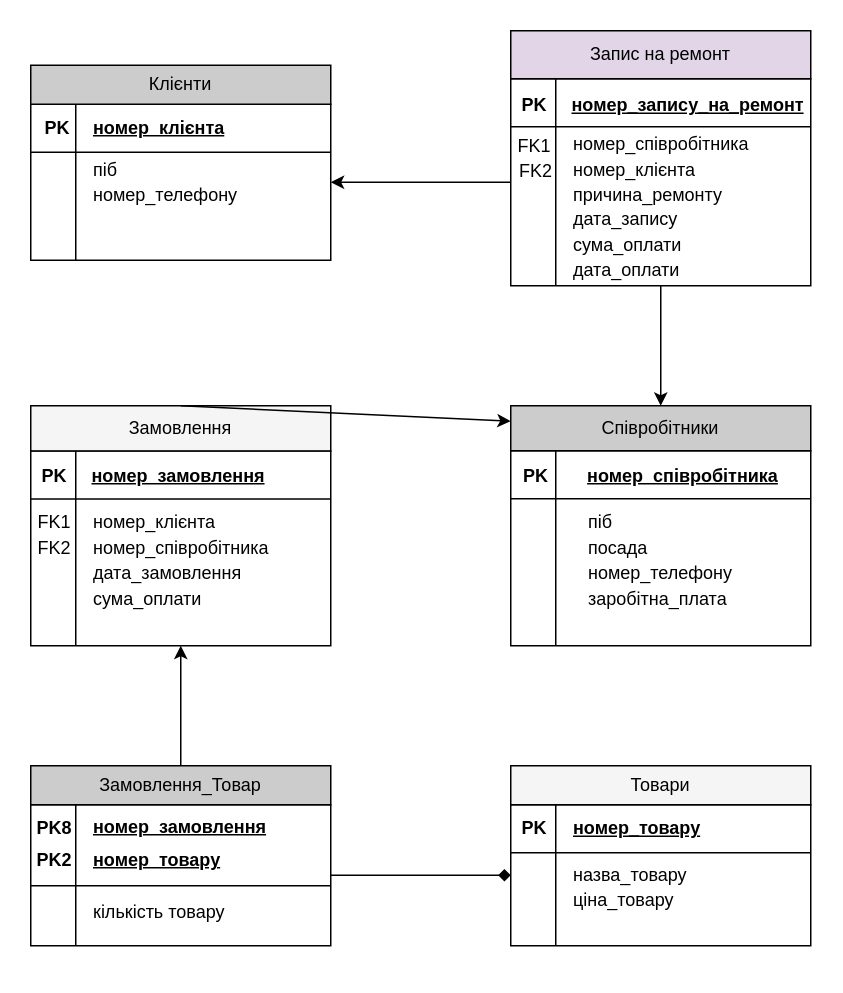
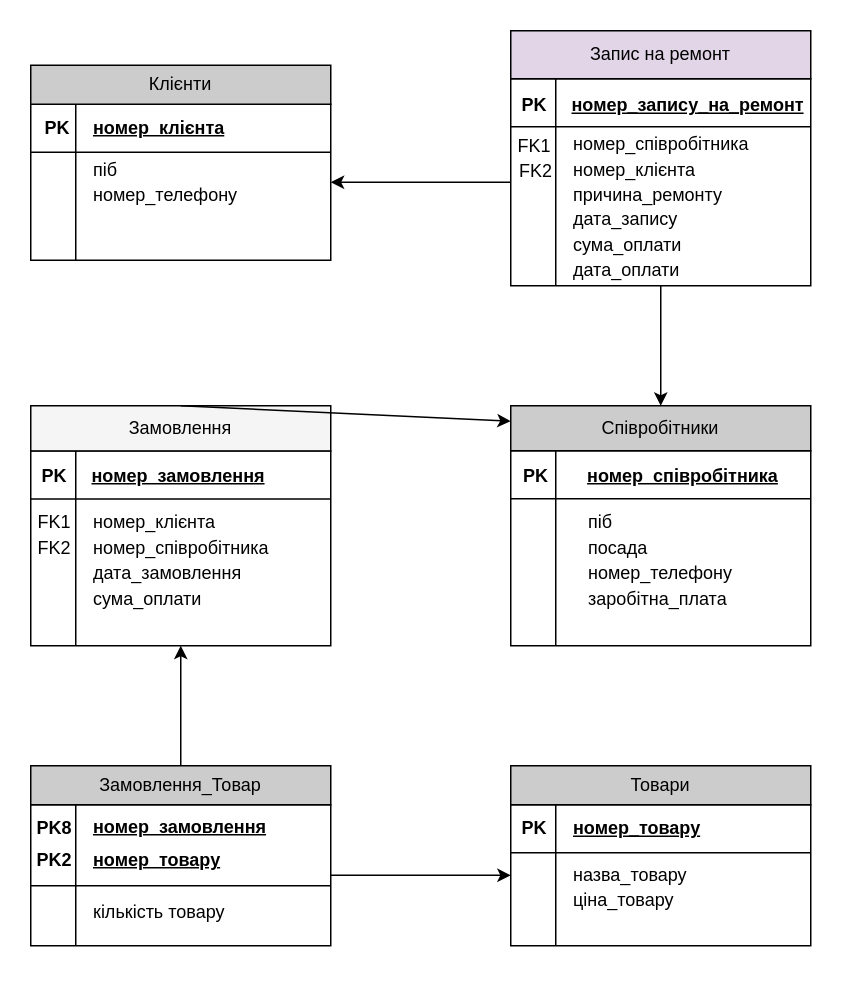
  <mxCell id="0" />
  <mxCell id="1" parent="0" />
  <mxCell id="2" value="" style="group" parent="1" vertex="1" connectable="0"><mxGeometry x="340" y="270" width="200" height="160" as="geometry" /></mxCell>
  <mxCell id="3" value="&lt;div style=&quot;line-height: 140%;&quot;&gt;&lt;div style=&quot;text-align: left;&quot;&gt;&lt;br&gt;&lt;/div&gt;&lt;div style=&quot;text-align: left;&quot;&gt;&lt;span style=&quot;background-color: transparent; color: light-dark(rgb(0, 0, 0), rgb(255, 255, 255));&quot;&gt;піб&lt;/span&gt;&lt;/div&gt;&lt;div style=&quot;text-align: left;&quot;&gt;посада&lt;/div&gt;&lt;div style=&quot;text-align: left;&quot;&gt;номер_телефону&lt;/div&gt;&lt;div style=&quot;text-align: left;&quot;&gt;заробітна_плата&lt;/div&gt;&lt;/div&gt;" style="shape=internalStorage;whiteSpace=wrap;html=1;backgroundOutline=1;dx=30;dy=32;" parent="2" vertex="1"><mxGeometry y="30" width="200" height="130" as="geometry" /></mxCell>
  <mxCell id="4" value="Співробітники" style="rounded=0;whiteSpace=wrap;html=1;fillColor=#CCCCCC;" parent="2" vertex="1"><mxGeometry width="200" height="30" as="geometry" /></mxCell>
  <mxCell id="5" value="&lt;b style=&quot;&quot;&gt;&lt;u&gt;номер_співробітника&lt;/u&gt;&lt;/b&gt;" style="text;html=1;align=center;verticalAlign=middle;whiteSpace=wrap;rounded=0;" parent="2" vertex="1"><mxGeometry x="37.333" y="26.857" width="155.556" height="40.907" as="geometry" /></mxCell>
  <mxCell id="6" value="&lt;b&gt;PK&lt;/b&gt;" style="text;html=1;align=center;verticalAlign=middle;whiteSpace=wrap;rounded=0;" parent="2" vertex="1"><mxGeometry x="4.556" y="26.857" width="24.444" height="40.907" as="geometry" /></mxCell>
  <mxCell id="7" value="" style="group" parent="1" vertex="1" connectable="0"><mxGeometry x="340" y="20" width="200" height="170" as="geometry" /></mxCell>
  <mxCell id="8" value="&lt;div style=&quot;line-height: 140%;&quot;&gt;&lt;blockquote style=&quot;margin: 0 0 0 40px; border: none; padding: 0px;&quot;&gt;&lt;div&gt;&lt;blockquote style=&quot;margin: 0 0 0 40px; border: none; padding: 0px;&quot;&gt;&lt;div&gt;&lt;br&gt;&lt;/div&gt;&lt;div&gt;&lt;br&gt;&lt;/div&gt;&lt;/blockquote&gt;&lt;/div&gt;&lt;/blockquote&gt;&lt;blockquote style=&quot;margin: 0 0 0 40px; border: none; padding: 0px;&quot;&gt;&lt;div&gt;&lt;span style=&quot;background-color: transparent; color: light-dark(rgb(0, 0, 0), rgb(255, 255, 255));&quot;&gt;номер_співробітника&lt;/span&gt;&lt;/div&gt;&lt;div&gt;номер_клієнта&lt;/div&gt;&lt;div&gt;&lt;span style=&quot;background-color: transparent; color: light-dark(rgb(0, 0, 0), rgb(255, 255, 255));&quot;&gt;причина_ремонту&lt;/span&gt;&lt;/div&gt;&lt;div&gt;&lt;span style=&quot;background-color: transparent; color: light-dark(rgb(0, 0, 0), rgb(255, 255, 255));&quot;&gt;дата_запису&lt;/span&gt;&lt;/div&gt;&lt;div&gt;&lt;span style=&quot;background-color: transparent; color: light-dark(rgb(0, 0, 0), rgb(255, 255, 255));&quot;&gt;сума_оплати&lt;/span&gt;&lt;/div&gt;&lt;div&gt;&lt;span style=&quot;background-color: transparent; color: light-dark(rgb(0, 0, 0), rgb(255, 255, 255));&quot;&gt;дата_оплати&lt;/span&gt;&lt;/div&gt;&lt;/blockquote&gt;&lt;/div&gt;" style="shape=internalStorage;whiteSpace=wrap;html=1;backgroundOutline=1;dx=30;dy=32;align=left;" parent="7" vertex="1"><mxGeometry y="32" width="200" height="138" as="geometry" /></mxCell>
  <mxCell id="9" value="Запис на ремонт" style="rounded=0;whiteSpace=wrap;html=1;fillColor=#e1d5e7;" parent="7" vertex="1"><mxGeometry width="200" height="32" as="geometry" /></mxCell>
  <mxCell id="10" value="&lt;b style=&quot;&quot;&gt;&lt;u&gt;номер_запису_на_ремонт&lt;/u&gt;&lt;/b&gt;" style="text;html=1;align=left;verticalAlign=middle;whiteSpace=wrap;rounded=0;" parent="7" vertex="1"><mxGeometry x="39.192" y="27.714" width="155.556" height="43.634" as="geometry" /></mxCell>
  <mxCell id="11" value="&lt;b&gt;PK&lt;/b&gt;" style="text;html=1;align=center;verticalAlign=middle;whiteSpace=wrap;rounded=0;" parent="7" vertex="1"><mxGeometry x="3.651" y="27.714" width="24.444" height="43.634" as="geometry" /></mxCell>
  <mxCell id="12" value="FK1" style="text;html=1;align=center;verticalAlign=middle;whiteSpace=wrap;rounded=0;" parent="7" vertex="1"><mxGeometry x="3.651" y="55.004" width="24.444" height="43.634" as="geometry" /></mxCell>
  <mxCell id="13" value="FK2" style="text;html=1;align=center;verticalAlign=middle;whiteSpace=wrap;rounded=0;" parent="1" vertex="1"><mxGeometry x="343.83" y="101" width="25.67" height="25.64" as="geometry" /></mxCell>
  <mxCell id="14" value="" style="endArrow=classic;html=1;rounded=0;entryX=0.5;entryY=0;entryDx=0;entryDy=0;exitX=0.5;exitY=1;exitDx=0;exitDy=0;" parent="1" source="8" target="4" edge="1"><mxGeometry width="50" height="50" relative="1" as="geometry"><mxPoint x="360" y="230" as="sourcePoint" /><mxPoint x="300" y="220" as="targetPoint" /></mxGeometry></mxCell>
  <mxCell id="15" value="" style="group" parent="1" vertex="1" connectable="0"><mxGeometry x="20" y="43" width="200" height="130" as="geometry" /></mxCell>
  <mxCell id="16" value="&lt;blockquote style=&quot;margin: 0 0 0 40px; border: none; padding: 0px;&quot;&gt;&lt;div style=&quot;line-height: 140%;&quot;&gt;&lt;div style=&quot;&quot;&gt;&lt;br&gt;&lt;/div&gt;&lt;/div&gt;&lt;/blockquote&gt;&lt;blockquote style=&quot;margin: 0 0 0 40px; border: none; padding: 0px;&quot;&gt;&lt;div style=&quot;line-height: 140%;&quot;&gt;&lt;div style=&quot;&quot;&gt;&lt;span style=&quot;background-color: transparent; color: light-dark(rgb(0, 0, 0), rgb(255, 255, 255));&quot;&gt;піб&lt;/span&gt;&lt;/div&gt;&lt;/div&gt;&lt;div style=&quot;line-height: 140%;&quot;&gt;&lt;div style=&quot;&quot;&gt;&lt;span style=&quot;background-color: transparent; color: light-dark(rgb(0, 0, 0), rgb(255, 255, 255));&quot;&gt;номер_телефону&lt;/span&gt;&lt;/div&gt;&lt;/div&gt;&lt;div style=&quot;line-height: 140%;&quot;&gt;&lt;div style=&quot;&quot;&gt;&lt;br&gt;&lt;/div&gt;&lt;/div&gt;&lt;/blockquote&gt;" style="shape=internalStorage;whiteSpace=wrap;html=1;backgroundOutline=1;dx=30;dy=32;align=left;" parent="15" vertex="1"><mxGeometry y="26" width="200" height="104" as="geometry" /></mxCell>
  <mxCell id="17" value="Клієнти" style="rounded=0;whiteSpace=wrap;html=1;fillColor=#CCCCCC;" parent="15" vertex="1"><mxGeometry width="200" height="26" as="geometry" /></mxCell>
  <mxCell id="18" value="&lt;b style=&quot;&quot;&gt;&lt;u&gt;номер_клієнта&lt;/u&gt;&lt;/b&gt;" style="text;html=1;align=left;verticalAlign=middle;whiteSpace=wrap;rounded=0;" parent="15" vertex="1"><mxGeometry x="40.449" y="24.143" width="155.556" height="35.453" as="geometry" /></mxCell>
  <mxCell id="19" value="&lt;b&gt;PK&lt;/b&gt;" style="text;html=1;align=center;verticalAlign=middle;whiteSpace=wrap;rounded=0;" parent="15" vertex="1"><mxGeometry x="5.556" y="24.143" width="24.444" height="35.453" as="geometry" /></mxCell>
  <mxCell id="20" value="" style="group" parent="1" vertex="1" connectable="0"><mxGeometry x="340" y="510" width="200" height="130" as="geometry" /></mxCell>
  <mxCell id="21" value="&lt;blockquote style=&quot;margin: 0 0 0 40px; border: none; padding: 0px;&quot;&gt;&lt;div style=&quot;line-height: 140%;&quot;&gt;&lt;div style=&quot;&quot;&gt;&lt;br&gt;&lt;/div&gt;&lt;/div&gt;&lt;/blockquote&gt;&lt;blockquote style=&quot;margin: 0 0 0 40px; border: none; padding: 0px;&quot;&gt;&lt;div style=&quot;line-height: 140%;&quot;&gt;&lt;div style=&quot;&quot;&gt;&lt;span style=&quot;background-color: transparent; color: light-dark(rgb(0, 0, 0), rgb(255, 255, 255));&quot;&gt;назва_товару&lt;/span&gt;&lt;/div&gt;&lt;/div&gt;&lt;div style=&quot;line-height: 140%;&quot;&gt;&lt;div style=&quot;&quot;&gt;ціна_товару&lt;/div&gt;&lt;/div&gt;&lt;/blockquote&gt;" style="shape=internalStorage;whiteSpace=wrap;html=1;backgroundOutline=1;dx=30;dy=32;align=left;" parent="20" vertex="1"><mxGeometry y="26" width="200" height="94" as="geometry" /></mxCell>
- <mxCell id="22" value="Товари" style="rounded=0;whiteSpace=wrap;html=1;fillColor=#f5f5f5;" parent="20" vertex="1"><mxGeometry width="200" height="26" as="geometry" /></mxCell>
+ <mxCell id="22" value="Товари" style="rounded=0;whiteSpace=wrap;html=1;fillColor=#CCCCCC;" parent="20" vertex="1"><mxGeometry width="200" height="26" as="geometry" /></mxCell>
  <mxCell id="23" value="&lt;b style=&quot;&quot;&gt;&lt;u&gt;номер_товару&lt;/u&gt;&lt;/b&gt;" style="text;html=1;align=left;verticalAlign=middle;whiteSpace=wrap;rounded=0;" parent="20" vertex="1"><mxGeometry x="40.449" y="24.143" width="155.556" height="35.453" as="geometry" /></mxCell>
  <mxCell id="24" value="&lt;b&gt;PK&lt;/b&gt;" style="text;html=1;align=center;verticalAlign=middle;whiteSpace=wrap;rounded=0;" parent="20" vertex="1"><mxGeometry x="1" y="22" width="30" height="39.6" as="geometry" /></mxCell>
  <mxCell id="25" value="" style="group" vertex="1" connectable="0" parent="1"><mxGeometry x="20" y="270" width="200" height="160" as="geometry" /></mxCell>
  <mxCell id="26" value="&lt;div style=&quot;line-height: 140%;&quot;&gt;&lt;blockquote style=&quot;margin: 0 0 0 40px; border: none; padding: 0px;&quot;&gt;&lt;div&gt;&lt;blockquote style=&quot;margin: 0 0 0 40px; border: none; padding: 0px;&quot;&gt;&lt;div&gt;&lt;br&gt;&lt;/div&gt;&lt;/blockquote&gt;&lt;/div&gt;&lt;/blockquote&gt;&lt;blockquote style=&quot;margin: 0 0 0 40px; border: none; padding: 0px;&quot;&gt;&lt;div&gt;&lt;span style=&quot;background-color: transparent; color: light-dark(rgb(0, 0, 0), rgb(255, 255, 255));&quot;&gt;номер_клієнта&lt;/span&gt;&lt;/div&gt;&lt;div&gt;&lt;span style=&quot;background-color: transparent; color: light-dark(rgb(0, 0, 0), rgb(255, 255, 255));&quot;&gt;номер_співробітника&lt;/span&gt;&lt;/div&gt;&lt;div&gt;&lt;span style=&quot;background-color: transparent; color: light-dark(rgb(0, 0, 0), rgb(255, 255, 255));&quot;&gt;дата_замовлення&lt;/span&gt;&lt;/div&gt;&lt;div&gt;&lt;span style=&quot;background-color: transparent; color: light-dark(rgb(0, 0, 0), rgb(255, 255, 255));&quot;&gt;сума_оплати&lt;/span&gt;&lt;/div&gt;&lt;/blockquote&gt;&lt;/div&gt;" style="shape=internalStorage;whiteSpace=wrap;html=1;backgroundOutline=1;dx=30;dy=32;align=left;" vertex="1" parent="25"><mxGeometry y="30.118" width="200" height="129.882" as="geometry" /></mxCell>
  <mxCell id="27" value="Замовлення" style="rounded=0;whiteSpace=wrap;html=1;fillColor=#f5f5f5;" vertex="1" parent="25"><mxGeometry width="200" height="30.118" as="geometry" /></mxCell>
  <mxCell id="28" value="&lt;b style=&quot;&quot;&gt;&lt;u&gt;номер_замовлення&lt;/u&gt;&lt;/b&gt;" style="text;html=1;align=left;verticalAlign=middle;whiteSpace=wrap;rounded=0;" vertex="1" parent="25"><mxGeometry x="39.192" y="26.084" width="155.556" height="41.068" as="geometry" /></mxCell>
  <mxCell id="29" value="&lt;b&gt;PK&lt;/b&gt;" style="text;html=1;align=center;verticalAlign=middle;whiteSpace=wrap;rounded=0;" vertex="1" parent="25"><mxGeometry x="3.651" y="26.084" width="24.444" height="41.068" as="geometry" /></mxCell>
  <mxCell id="30" value="FK1" style="text;html=1;align=center;verticalAlign=middle;whiteSpace=wrap;rounded=0;" vertex="1" parent="25"><mxGeometry x="3.651" y="57.769" width="24.444" height="41.068" as="geometry" /></mxCell>
  <mxCell id="31" value="FK2" style="text;html=1;align=center;verticalAlign=middle;whiteSpace=wrap;rounded=0;" vertex="1" parent="1"><mxGeometry x="22.83" y="352" width="25.67" height="25.64" as="geometry" /></mxCell>
  <mxCell id="32" value="" style="endArrow=classic;html=1;rounded=0;exitX=0.5;exitY=0;exitDx=0;exitDy=0;" edge="1" parent="1" source="27" target="4"><mxGeometry width="50" height="50" relative="1" as="geometry"><mxPoint x="450" y="280" as="sourcePoint" /><mxPoint x="80" y="220" as="targetPoint" /></mxGeometry></mxCell>
  <mxCell id="33" value="" style="group" vertex="1" connectable="0" parent="1"><mxGeometry x="20" y="510" width="200" height="130" as="geometry" /></mxCell>
  <mxCell id="34" value="&lt;blockquote style=&quot;margin: 0 0 0 40px; border: none; padding: 0px;&quot;&gt;&lt;div style=&quot;line-height: 140%;&quot;&gt;&lt;div style=&quot;&quot;&gt;&lt;br&gt;&lt;/div&gt;&lt;/div&gt;&lt;/blockquote&gt;&lt;blockquote style=&quot;margin: 0 0 0 40px; border: none; padding: 0px;&quot;&gt;&lt;div style=&quot;line-height: 140%;&quot;&gt;&lt;div style=&quot;&quot;&gt;&lt;span style=&quot;background-color: transparent; color: light-dark(rgb(0, 0, 0), rgb(255, 255, 255));&quot;&gt;&lt;br&gt;&lt;/span&gt;&lt;/div&gt;&lt;div style=&quot;&quot;&gt;&lt;br&gt;&lt;/div&gt;&lt;/div&gt;&lt;div style=&quot;line-height: 140%;&quot;&gt;&lt;div style=&quot;&quot;&gt;кількість товару&lt;/div&gt;&lt;/div&gt;&lt;/blockquote&gt;" style="shape=internalStorage;whiteSpace=wrap;html=1;backgroundOutline=1;dx=30;dy=54;align=left;" vertex="1" parent="33"><mxGeometry y="26" width="200" height="94" as="geometry" /></mxCell>
  <mxCell id="35" value="Замовлення_Товар" style="rounded=0;whiteSpace=wrap;html=1;fillColor=#CCCCCC;" vertex="1" parent="33"><mxGeometry width="200" height="26" as="geometry" /></mxCell>
  <mxCell id="36" value="&lt;b&gt;PK8&lt;/b&gt;" style="text;html=1;align=center;verticalAlign=middle;whiteSpace=wrap;rounded=0;" vertex="1" parent="33"><mxGeometry x="1" y="22" width="30" height="39.6" as="geometry" /></mxCell>
  <mxCell id="37" value="&lt;b style=&quot;&quot;&gt;&lt;u&gt;номер_замовлення&lt;/u&gt;&lt;/b&gt;" style="text;html=1;align=left;verticalAlign=middle;whiteSpace=wrap;rounded=0;" vertex="1" parent="33"><mxGeometry x="40.002" y="20.534" width="155.556" height="41.068" as="geometry" /></mxCell>
  <mxCell id="38" value="&lt;b&gt;PK2&lt;/b&gt;" style="text;html=1;align=center;verticalAlign=middle;whiteSpace=wrap;rounded=0;" vertex="1" parent="33"><mxGeometry x="1" y="42.93" width="30" height="39.6" as="geometry" /></mxCell>
  <mxCell id="39" value="&lt;b style=&quot;&quot;&gt;&lt;u&gt;номер_товару&lt;/u&gt;&lt;/b&gt;" style="text;html=1;align=left;verticalAlign=middle;whiteSpace=wrap;rounded=0;" vertex="1" parent="33"><mxGeometry x="40.002" y="42.464" width="155.556" height="41.068" as="geometry" /></mxCell>
  <mxCell id="40" value="" style="endArrow=classic;html=1;rounded=0;" edge="1" parent="1" source="8" target="16"><mxGeometry width="50" height="50" relative="1" as="geometry"><mxPoint x="450" y="200" as="sourcePoint" /><mxPoint x="450" y="280" as="targetPoint" /></mxGeometry></mxCell>
- <mxCell id="41" value="" style="endArrow=diamond;html=1;rounded=0;exitX=1;exitY=0.5;exitDx=0;exitDy=0;entryX=0;entryY=0.5;entryDx=0;entryDy=0;" edge="1" parent="1" source="34" target="21"><mxGeometry width="50" height="50" relative="1" as="geometry"><mxPoint x="130" y="280" as="sourcePoint" /><mxPoint x="130" y="183" as="targetPoint" /></mxGeometry></mxCell>
+ <mxCell id="41" value="" style="endArrow=classic;html=1;rounded=0;exitX=1;exitY=0.5;exitDx=0;exitDy=0;entryX=0;entryY=0.5;entryDx=0;entryDy=0;" edge="1" parent="1" source="34" target="21"><mxGeometry width="50" height="50" relative="1" as="geometry"><mxPoint x="130" y="280" as="sourcePoint" /><mxPoint x="130" y="183" as="targetPoint" /></mxGeometry></mxCell>
  <mxCell id="42" value="" style="endArrow=classic;html=1;rounded=0;exitX=0.5;exitY=0;exitDx=0;exitDy=0;entryX=0.5;entryY=1;entryDx=0;entryDy=0;" edge="1" parent="1" source="35" target="26"><mxGeometry width="50" height="50" relative="1" as="geometry"><mxPoint x="230" y="593" as="sourcePoint" /><mxPoint x="350" y="593" as="targetPoint" /></mxGeometry></mxCell>
